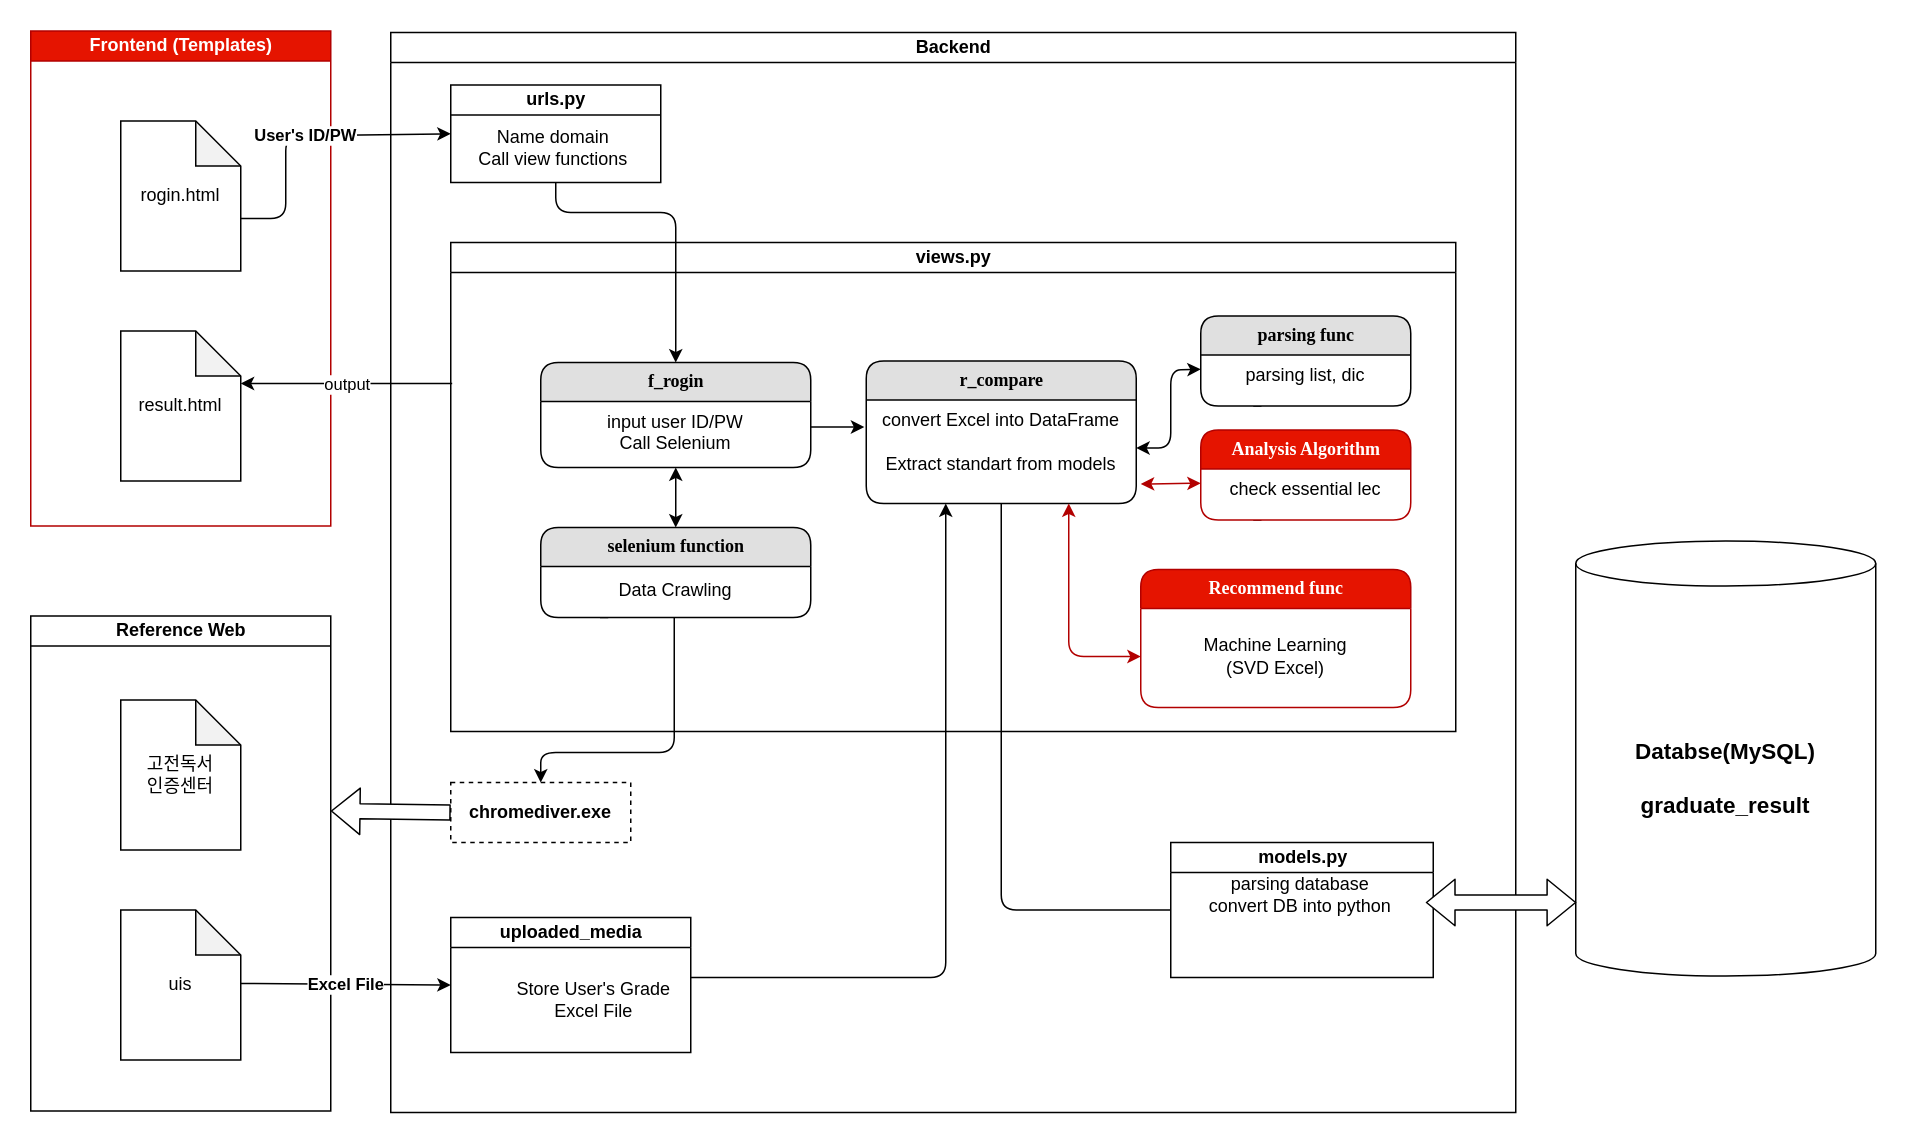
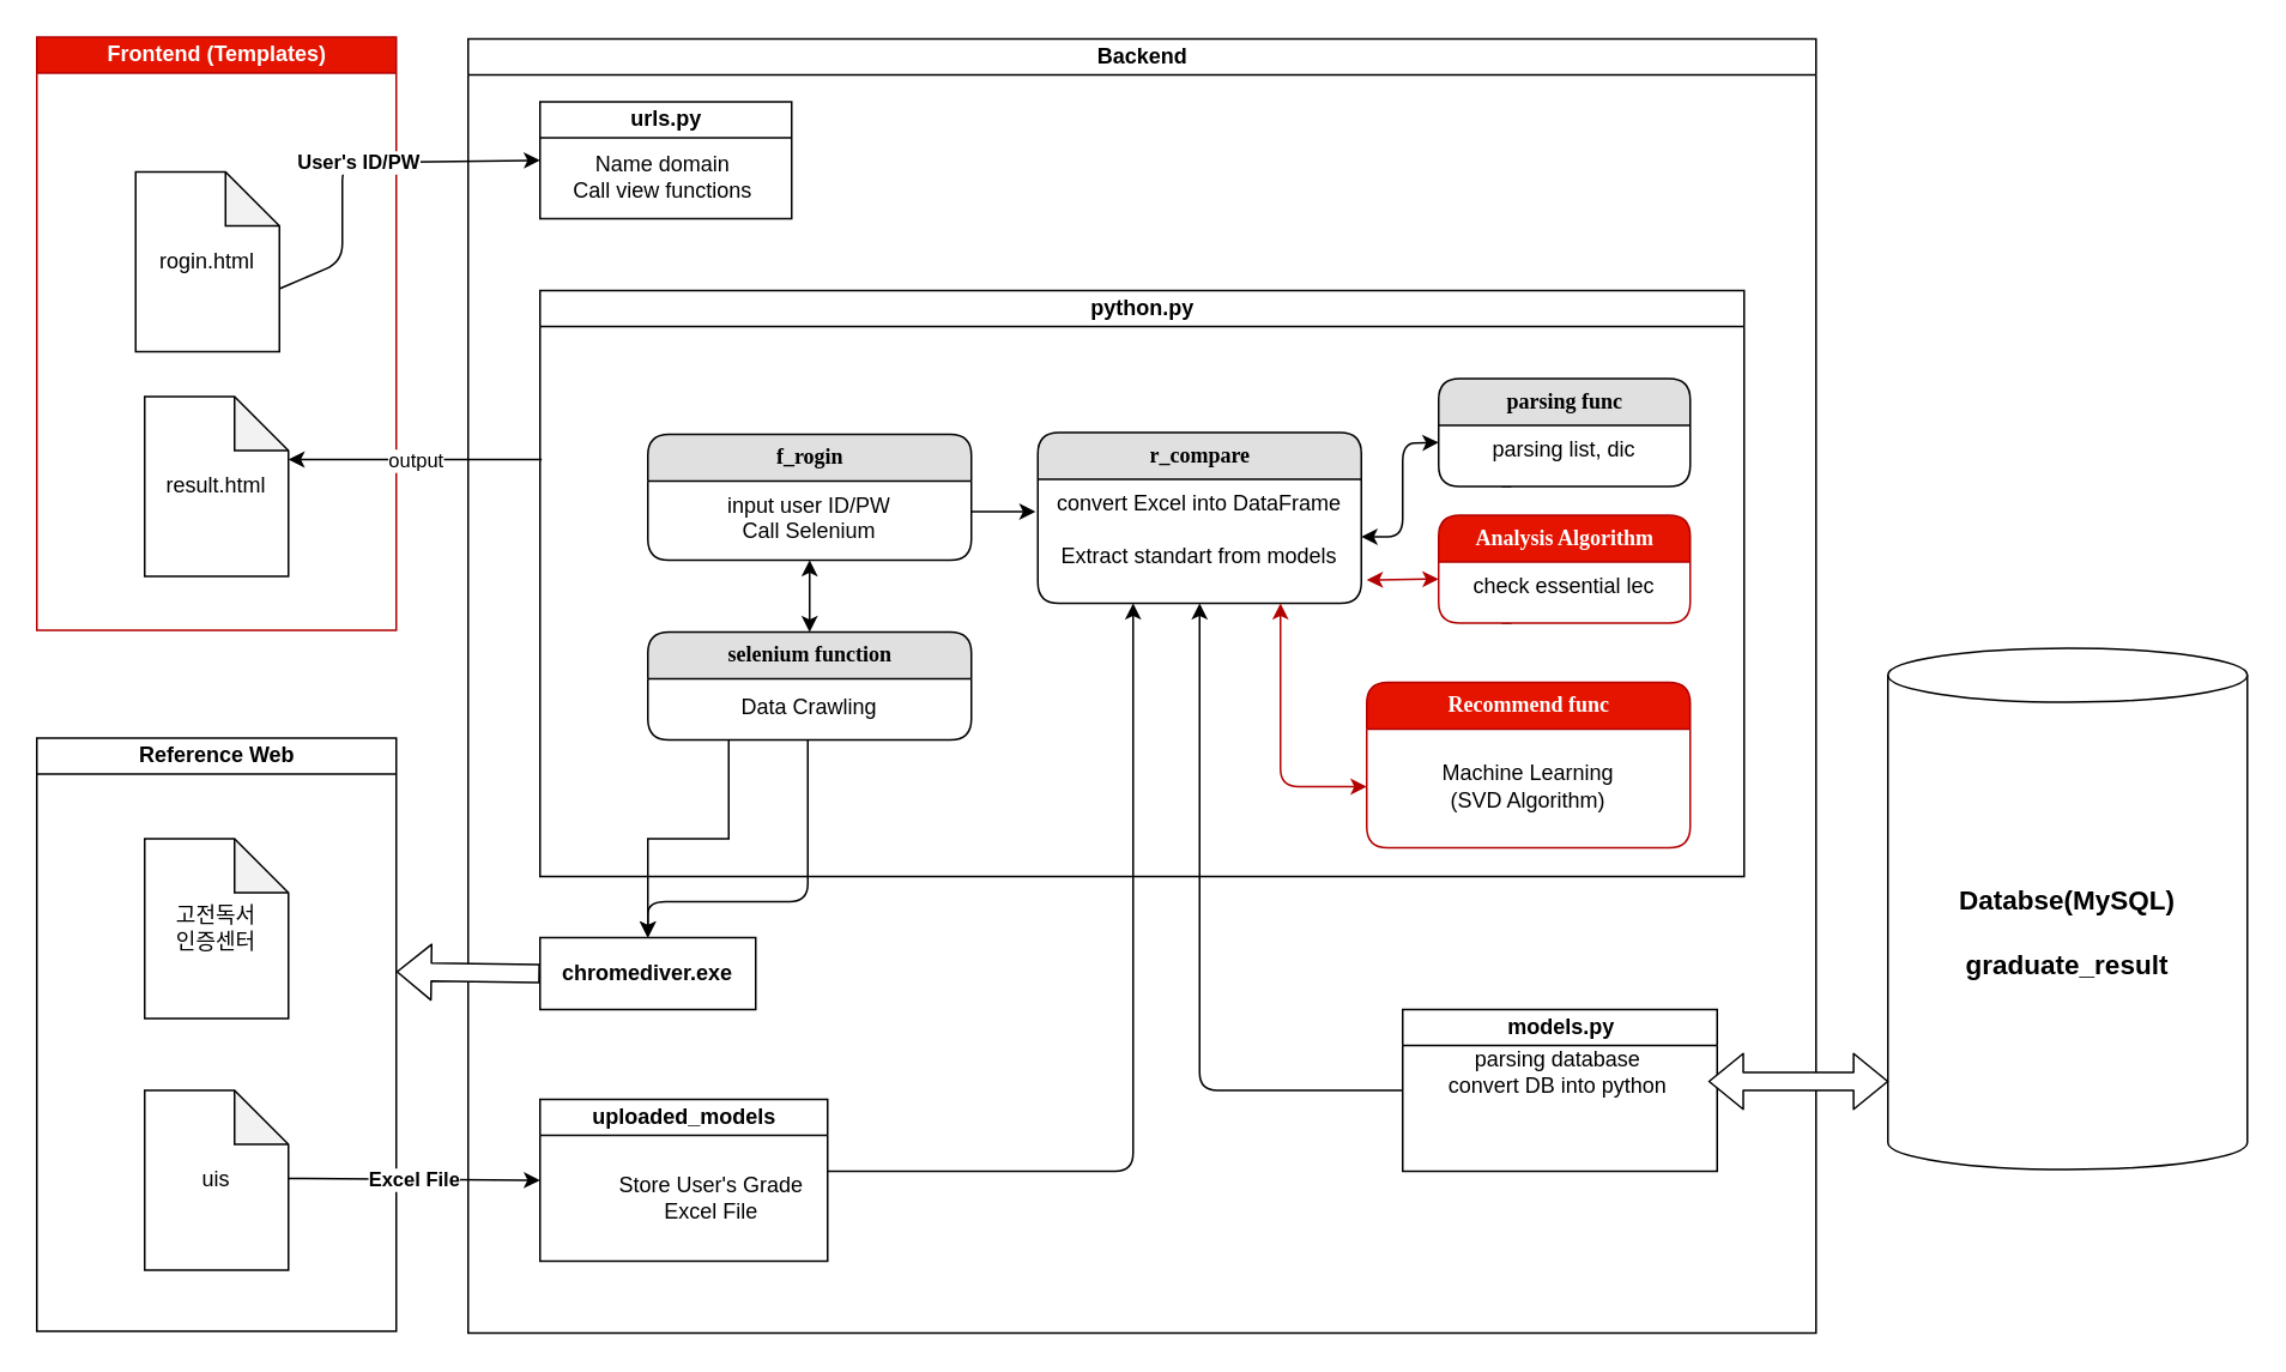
  <mxCell id="0" />
  <mxCell id="1" parent="0" />
  <mxCell id="2" value="Frontend (Templates)" style="swimlane;html=1;startSize=20;fillColor=#e51400;strokeColor=#B20000;fontColor=#ffffff;" parent="1" vertex="1"><mxGeometry x="20" y="20" width="200" height="330" as="geometry" /></mxCell>
- <mxCell id="3" value="rogin.html" style="shape=note;whiteSpace=wrap;html=1;backgroundOutline=1;darkOpacity=0.05;" parent="2" vertex="1"><mxGeometry x="60" y="60" width="80" height="100" as="geometry" /></mxCell>
+ <mxCell id="3" value="rogin.html" style="shape=note;whiteSpace=wrap;html=1;backgroundOutline=1;darkOpacity=0.05;" parent="2" vertex="1"><mxGeometry x="55" y="75" width="80" height="100" as="geometry" /></mxCell>
  <mxCell id="4" value="result.html" style="shape=note;whiteSpace=wrap;html=1;backgroundOutline=1;darkOpacity=0.05;" parent="2" vertex="1"><mxGeometry x="60" y="200" width="80" height="100" as="geometry" /></mxCell>
  <mxCell id="5" value="Backend" style="swimlane;html=1;startSize=20;" parent="1" vertex="1"><mxGeometry x="260" y="21" width="750" height="720" as="geometry" /></mxCell>
- <mxCell id="6" value="views.py" style="swimlane;html=1;startSize=20;" parent="5" vertex="1"><mxGeometry x="40" y="140" width="670" height="326" as="geometry" /></mxCell>
+ <mxCell id="6" value="python.py" style="swimlane;html=1;startSize=20;" parent="5" vertex="1"><mxGeometry x="40" y="140" width="670" height="326" as="geometry" /></mxCell>
  <mxCell id="7" value="&lt;b&gt;f_rogin&lt;/b&gt;" style="swimlane;html=1;fontStyle=0;childLayout=stackLayout;horizontal=1;startSize=26;fillColor=#e0e0e0;horizontalStack=0;resizeParent=1;resizeLast=0;collapsible=1;marginBottom=0;swimlaneFillColor=#ffffff;align=center;rounded=1;shadow=0;comic=0;labelBackgroundColor=none;strokeWidth=1;fontFamily=Verdana;fontSize=12" parent="6" vertex="1"><mxGeometry x="60" y="80" width="180" height="70" as="geometry" /></mxCell>
  <mxCell id="8" value="input user ID/PW&lt;br&gt;Call Selenium" style="text;html=1;strokeColor=none;fillColor=none;spacingLeft=4;spacingRight=4;whiteSpace=wrap;overflow=hidden;rotatable=0;points=[[0,0.5],[1,0.5]];portConstraint=eastwest;align=center;" parent="7" vertex="1"><mxGeometry y="26" width="180" height="34" as="geometry" /></mxCell>
  <mxCell id="9" value="" style="endArrow=classic;startArrow=classic;html=1;shadow=0;fillColor=#ffffff;exitX=0.5;exitY=1;exitDx=0;exitDy=0;entryX=0.5;entryY=0;entryDx=0;entryDy=0;" parent="6" source="7" target="12" edge="1"><mxGeometry width="50" height="50" relative="1" as="geometry"><mxPoint x="190" y="280" as="sourcePoint" /><mxPoint x="240" y="230" as="targetPoint" /></mxGeometry></mxCell>
  <mxCell id="10" value="" style="group" parent="6" vertex="1" connectable="0"><mxGeometry x="60" y="190" width="180" height="60" as="geometry" /></mxCell>
- <mxCell id="11" style="edgeStyle=orthogonalEdgeStyle;rounded=0;sketch=0;orthogonalLoop=1;jettySize=auto;html=1;exitX=0.25;exitY=1;exitDx=0;exitDy=0;entryX=0.222;entryY=1.158;entryDx=0;entryDy=0;entryPerimeter=0;shadow=0;fillColor=#ffffff;" parent="10" source="12" target="13" edge="1"><mxGeometry relative="1" as="geometry" /></mxCell>
+ <mxCell id="11" style="edgeStyle=orthogonalEdgeStyle;rounded=0;sketch=0;orthogonalLoop=1;jettySize=auto;html=1;exitX=0.25;exitY=1;exitDx=0;exitDy=0;shadow=0;fillColor=#ffffff;" parent="10" source="12" target="30" edge="1"><mxGeometry relative="1" as="geometry" /></mxCell>
  <mxCell id="12" value="&lt;b&gt;selenium function&lt;/b&gt;" style="swimlane;html=1;fontStyle=0;childLayout=stackLayout;horizontal=1;startSize=26;fillColor=#e0e0e0;horizontalStack=0;resizeParent=1;resizeLast=0;collapsible=1;marginBottom=0;swimlaneFillColor=#ffffff;align=center;rounded=1;shadow=0;comic=0;labelBackgroundColor=none;strokeWidth=1;fontFamily=Verdana;fontSize=12" parent="10" vertex="1"><mxGeometry width="180" height="60" as="geometry" /></mxCell>
  <mxCell id="13" value="Data Crawling" style="text;html=1;strokeColor=none;fillColor=none;spacingLeft=4;spacingRight=4;whiteSpace=wrap;overflow=hidden;rotatable=0;points=[[0,0.5],[1,0.5]];portConstraint=eastwest;align=center;" parent="10" vertex="1"><mxGeometry y="28" width="180" height="19" as="geometry" /></mxCell>
  <mxCell id="14" value="&lt;b&gt;r_compare&lt;/b&gt;" style="swimlane;html=1;fontStyle=0;childLayout=stackLayout;horizontal=1;startSize=26;fillColor=#e0e0e0;horizontalStack=0;resizeParent=1;resizeLast=0;collapsible=1;marginBottom=0;swimlaneFillColor=#ffffff;align=center;rounded=1;shadow=0;comic=0;labelBackgroundColor=none;strokeWidth=1;fontFamily=Verdana;fontSize=12" parent="6" vertex="1"><mxGeometry x="277" y="79" width="180" height="95" as="geometry" /></mxCell>
  <mxCell id="15" value="convert Excel into DataFrame&lt;br&gt;&lt;br&gt;Extract standart from models" style="text;html=1;strokeColor=none;fillColor=none;spacingLeft=4;spacingRight=4;whiteSpace=wrap;overflow=hidden;rotatable=0;points=[[0,0.5],[1,0.5]];portConstraint=eastwest;align=center;" parent="14" vertex="1"><mxGeometry y="26" width="180" height="64" as="geometry" /></mxCell>
  <mxCell id="16" value="" style="group" parent="6" vertex="1" connectable="0"><mxGeometry x="490" y="49" width="180" height="60" as="geometry" /></mxCell>
  <mxCell id="17" style="edgeStyle=orthogonalEdgeStyle;rounded=0;sketch=0;orthogonalLoop=1;jettySize=auto;html=1;exitX=0.25;exitY=1;exitDx=0;exitDy=0;entryX=0.222;entryY=1.158;entryDx=0;entryDy=0;entryPerimeter=0;shadow=0;fillColor=#ffffff;" parent="16" source="18" edge="1"><mxGeometry relative="1" as="geometry"><mxPoint x="49.96" y="50.002" as="targetPoint" /></mxGeometry></mxCell>
  <mxCell id="18" value="&lt;b&gt;parsing func&lt;/b&gt;" style="swimlane;html=1;fontStyle=0;childLayout=stackLayout;horizontal=1;startSize=26;fillColor=#e0e0e0;horizontalStack=0;resizeParent=1;resizeLast=0;collapsible=1;marginBottom=0;swimlaneFillColor=#ffffff;align=center;rounded=1;shadow=0;comic=0;labelBackgroundColor=none;strokeWidth=1;fontFamily=Verdana;fontSize=12" parent="16" vertex="1"><mxGeometry x="10" width="140" height="60" as="geometry" /></mxCell>
  <mxCell id="19" value="parsing list, dic" style="text;html=1;strokeColor=none;fillColor=none;spacingLeft=4;spacingRight=4;whiteSpace=wrap;overflow=hidden;rotatable=0;points=[[0,0.5],[1,0.5]];portConstraint=eastwest;align=center;" parent="18" vertex="1"><mxGeometry y="26" width="140" height="19" as="geometry" /></mxCell>
  <mxCell id="20" value="" style="group" parent="6" vertex="1" connectable="0"><mxGeometry x="490" y="124" width="180" height="60" as="geometry" /></mxCell>
  <mxCell id="21" style="edgeStyle=orthogonalEdgeStyle;rounded=0;sketch=0;orthogonalLoop=1;jettySize=auto;html=1;exitX=0.25;exitY=1;exitDx=0;exitDy=0;entryX=0.222;entryY=1.158;entryDx=0;entryDy=0;entryPerimeter=0;shadow=0;fillColor=#ffffff;" parent="20" source="22" edge="1"><mxGeometry relative="1" as="geometry"><mxPoint x="49.96" y="50.002" as="targetPoint" /></mxGeometry></mxCell>
  <mxCell id="22" value="&lt;b&gt;Analysis Algorithm&lt;/b&gt;" style="swimlane;html=1;fontStyle=0;childLayout=stackLayout;horizontal=1;startSize=26;fillColor=#e51400;horizontalStack=0;resizeParent=1;resizeLast=0;collapsible=1;marginBottom=0;swimlaneFillColor=#ffffff;align=center;rounded=1;shadow=0;comic=0;labelBackgroundColor=none;strokeWidth=1;fontFamily=Verdana;fontSize=12;strokeColor=#B20000;fontColor=#ffffff;" parent="20" vertex="1"><mxGeometry x="10" y="1" width="140" height="60" as="geometry" /></mxCell>
  <mxCell id="23" value="check essential lec" style="text;html=1;strokeColor=none;fillColor=none;spacingLeft=4;spacingRight=4;whiteSpace=wrap;overflow=hidden;rotatable=0;points=[[0,0.5],[1,0.5]];portConstraint=eastwest;align=center;" parent="22" vertex="1"><mxGeometry y="26" width="140" height="34" as="geometry" /></mxCell>
  <mxCell id="24" value="" style="endArrow=classic;startArrow=classic;html=1;shadow=0;fillColor=#e51400;entryX=0;entryY=0.5;entryDx=0;entryDy=0;strokeColor=#B20000;" parent="6" edge="1"><mxGeometry width="50" height="50" relative="1" as="geometry"><mxPoint x="460" y="161" as="sourcePoint" /><mxPoint x="500" y="160.5" as="targetPoint" /></mxGeometry></mxCell>
  <mxCell id="25" value="" style="endArrow=classic;startArrow=classic;html=1;shadow=0;fillColor=#ffffff;exitX=1;exitY=0.5;exitDx=0;exitDy=0;entryX=0;entryY=0.5;entryDx=0;entryDy=0;" parent="6" source="15" target="19" edge="1"><mxGeometry width="50" height="50" relative="1" as="geometry"><mxPoint x="260" y="154" as="sourcePoint" /><mxPoint x="310" y="104" as="targetPoint" /><Array as="points"><mxPoint x="480" y="137" /><mxPoint x="480" y="85" /></Array></mxGeometry></mxCell>
  <mxCell id="26" style="edgeStyle=orthogonalEdgeStyle;rounded=0;sketch=0;orthogonalLoop=1;jettySize=auto;html=1;exitX=1;exitY=0.5;exitDx=0;exitDy=0;entryX=-0.007;entryY=0.289;entryDx=0;entryDy=0;entryPerimeter=0;shadow=0;fillColor=#ffffff;" parent="6" source="8" target="15" edge="1"><mxGeometry relative="1" as="geometry" /></mxCell>
  <mxCell id="27" value="&lt;b&gt;Recommend func&lt;/b&gt;" style="swimlane;html=1;fontStyle=0;childLayout=stackLayout;horizontal=1;startSize=26;fillColor=#e51400;horizontalStack=0;resizeParent=1;resizeLast=0;collapsible=1;marginBottom=0;swimlaneFillColor=#ffffff;align=center;rounded=1;shadow=0;comic=0;labelBackgroundColor=none;strokeWidth=1;fontFamily=Verdana;fontSize=12;strokeColor=#B20000;fontColor=#ffffff;" parent="6" vertex="1"><mxGeometry x="460" y="218" width="180" height="92" as="geometry" /></mxCell>
- <mxCell id="28" value="Machine Learning&lt;br&gt;(SVD Excel)" style="text;html=1;strokeColor=none;fillColor=none;align=center;verticalAlign=middle;whiteSpace=wrap;rounded=0;" parent="27" vertex="1"><mxGeometry y="26" width="180" height="64" as="geometry" /></mxCell>
+ <mxCell id="28" value="Machine Learning&lt;br&gt;(SVD Algorithm)" style="text;html=1;strokeColor=none;fillColor=none;align=center;verticalAlign=middle;whiteSpace=wrap;rounded=0;" parent="27" vertex="1"><mxGeometry y="26" width="180" height="64" as="geometry" /></mxCell>
  <mxCell id="29" value="" style="endArrow=classic;startArrow=classic;html=1;shadow=0;fillColor=#e51400;entryX=0.75;entryY=1;entryDx=0;entryDy=0;exitX=0;exitY=0.5;exitDx=0;exitDy=0;strokeColor=#B20000;" parent="6" source="28" target="14" edge="1"><mxGeometry width="50" height="50" relative="1" as="geometry"><mxPoint x="260" y="239" as="sourcePoint" /><mxPoint x="310" y="189" as="targetPoint" /><Array as="points"><mxPoint x="412" y="276" /></Array></mxGeometry></mxCell>
- <mxCell id="30" value="&lt;b&gt;chromediver.exe&lt;/b&gt;" style="rounded=0;whiteSpace=wrap;html=1;dashed=1;" parent="5" vertex="1"><mxGeometry x="40" y="500" width="120" height="40" as="geometry" /></mxCell>
- <mxCell id="31" value="" style="endArrow=classic;html=1;exitX=0.5;exitY=1;exitDx=0;exitDy=0;entryX=0.5;entryY=0;entryDx=0;entryDy=0;" parent="5" source="32" target="7" edge="1"><mxGeometry width="50" height="50" relative="1" as="geometry"><mxPoint x="90" y="100.0" as="sourcePoint" /><mxPoint x="450" y="290" as="targetPoint" /><Array as="points"><mxPoint x="110" y="120" /><mxPoint x="190" y="120" /></Array></mxGeometry></mxCell>
+ <mxCell id="30" value="&lt;b&gt;chromediver.exe&lt;/b&gt;" style="rounded=0;whiteSpace=wrap;html=1;" parent="5" vertex="1"><mxGeometry x="40" y="500" width="120" height="40" as="geometry" /></mxCell>
  <mxCell id="32" value="urls.py" style="swimlane;html=1;startSize=20;" parent="5" vertex="1"><mxGeometry x="40" y="35" width="140" height="65" as="geometry" /></mxCell>
  <mxCell id="33" value="Name domain&lt;br&gt;Call view functions" style="text;html=1;align=center;verticalAlign=middle;resizable=0;points=[];autosize=1;" parent="32" vertex="1"><mxGeometry x="13" y="27" width="110" height="30" as="geometry" /></mxCell>
  <mxCell id="34" value="" style="endArrow=classic;html=1;entryX=0.5;entryY=0;entryDx=0;entryDy=0;" parent="5" target="30" edge="1"><mxGeometry width="50" height="50" relative="1" as="geometry"><mxPoint x="189" y="390" as="sourcePoint" /><mxPoint x="450" y="320" as="targetPoint" /><Array as="points"><mxPoint x="189" y="480" /><mxPoint x="100" y="480" /></Array></mxGeometry></mxCell>
- <mxCell id="35" value="uploaded_media" style="swimlane;html=1;startSize=20;" parent="5" vertex="1"><mxGeometry x="40" y="590" width="160" height="90" as="geometry" /></mxCell>
+ <mxCell id="35" value="uploaded_models" style="swimlane;html=1;startSize=20;" parent="5" vertex="1"><mxGeometry x="40" y="590" width="160" height="90" as="geometry" /></mxCell>
  <mxCell id="36" value="Store User's Grade&lt;br&gt;Excel File" style="text;html=1;align=center;verticalAlign=middle;resizable=0;points=[];autosize=1;" parent="35" vertex="1"><mxGeometry x="35" y="40" width="120" height="30" as="geometry" /></mxCell>
  <mxCell id="37" value="" style="endArrow=classic;html=1;shadow=0;fillColor=#ffffff;exitX=1;exitY=0.5;exitDx=0;exitDy=0;" parent="5" edge="1"><mxGeometry width="50" height="50" relative="1" as="geometry"><mxPoint x="200" y="630" as="sourcePoint" /><mxPoint x="370" y="314" as="targetPoint" /><Array as="points"><mxPoint x="370" y="630" /><mxPoint x="370" y="398" /></Array></mxGeometry></mxCell>
  <mxCell id="38" value="models.py" style="swimlane;html=1;startSize=20;" parent="5" vertex="1"><mxGeometry x="520" y="540" width="175" height="90" as="geometry" /></mxCell>
  <mxCell id="39" value="parsing database&lt;br&gt;convert DB into python" style="text;html=1;align=center;verticalAlign=middle;resizable=0;points=[];autosize=1;" parent="38" vertex="1"><mxGeometry x="16" y="20" width="140" height="30" as="geometry" /></mxCell>
- <mxCell id="40" value="" style="endArrow=none;html=1;shadow=0;fillColor=#ffffff;exitX=0;exitY=0.5;exitDx=0;exitDy=0;entryX=0.5;entryY=1;entryDx=0;entryDy=0;" parent="5" source="38" target="14" edge="1"><mxGeometry width="50" height="50" relative="1" as="geometry"><mxPoint x="510" y="600" as="sourcePoint" /><mxPoint x="430" y="460" as="targetPoint" /><Array as="points"><mxPoint x="407" y="585" /></Array></mxGeometry></mxCell>
+ <mxCell id="40" value="" style="endArrow=classic;html=1;shadow=0;fillColor=#ffffff;exitX=0;exitY=0.5;exitDx=0;exitDy=0;entryX=0.5;entryY=1;entryDx=0;entryDy=0;" parent="5" source="38" target="14" edge="1"><mxGeometry width="50" height="50" relative="1" as="geometry"><mxPoint x="510" y="600" as="sourcePoint" /><mxPoint x="430" y="460" as="targetPoint" /><Array as="points"><mxPoint x="407" y="585" /></Array></mxGeometry></mxCell>
  <mxCell id="41" value="&lt;b style=&quot;font-size: 15px&quot;&gt;Databse(MySQL)&lt;br&gt;&lt;br&gt;graduate_result&lt;/b&gt;" style="shape=cylinder3;whiteSpace=wrap;html=1;boundedLbl=1;backgroundOutline=1;size=15;" parent="1" vertex="1"><mxGeometry x="1050" y="360" width="200" height="290" as="geometry" /></mxCell>
  <mxCell id="42" value="Reference Web" style="swimlane;html=1;startSize=20;" parent="1" vertex="1"><mxGeometry x="20" y="410" width="200" height="330" as="geometry" /></mxCell>
  <mxCell id="43" value="고전독서&lt;br&gt;인증센터" style="shape=note;whiteSpace=wrap;html=1;backgroundOutline=1;darkOpacity=0.05;" parent="42" vertex="1"><mxGeometry x="60" y="56" width="80" height="100" as="geometry" /></mxCell>
  <mxCell id="44" value="uis" style="shape=note;whiteSpace=wrap;html=1;backgroundOutline=1;darkOpacity=0.05;" parent="42" vertex="1"><mxGeometry x="60" y="196" width="80" height="100" as="geometry" /></mxCell>
  <mxCell id="45" value="" style="endArrow=classic;html=1;entryX=0;entryY=0.5;entryDx=0;entryDy=0;" parent="1" target="35" edge="1"><mxGeometry relative="1" as="geometry"><mxPoint x="160" y="655" as="sourcePoint" /><mxPoint x="290" y="672" as="targetPoint" /></mxGeometry></mxCell>
  <mxCell id="46" value="Excel File" style="edgeLabel;resizable=0;html=1;align=center;verticalAlign=middle;fontStyle=1" parent="45" connectable="0" vertex="1"><mxGeometry relative="1" as="geometry" /></mxCell>
  <mxCell id="47" value="" style="shape=flexArrow;endArrow=classic;html=1;exitX=0;exitY=0.5;exitDx=0;exitDy=0;shadow=0;sketch=0;fillColor=#ffffff;" parent="1" source="30" edge="1"><mxGeometry width="50" height="50" relative="1" as="geometry"><mxPoint x="660" y="630" as="sourcePoint" /><mxPoint x="220" y="540" as="targetPoint" /></mxGeometry></mxCell>
  <mxCell id="48" value="" style="endArrow=classic;html=1;shadow=0;fillColor=#ffffff;exitX=0;exitY=0;exitDx=80;exitDy=65;exitPerimeter=0;entryX=0;entryY=0.5;entryDx=0;entryDy=0;" parent="1" source="3" target="32" edge="1"><mxGeometry relative="1" as="geometry"><mxPoint x="470" y="180" as="sourcePoint" /><mxPoint x="570" y="180" as="targetPoint" /><Array as="points"><mxPoint x="190" y="145" /><mxPoint x="190" y="90" /></Array></mxGeometry></mxCell>
  <mxCell id="49" value="User's ID/PW" style="edgeLabel;resizable=0;html=1;align=center;verticalAlign=middle;fontStyle=1" parent="48" connectable="0" vertex="1"><mxGeometry relative="1" as="geometry" /></mxCell>
  <mxCell id="50" value="" style="shape=flexArrow;endArrow=classic;startArrow=classic;html=1;shadow=0;fillColor=#ffffff;entryX=0.002;entryY=0.831;entryDx=0;entryDy=0;entryPerimeter=0;" parent="1" target="41" edge="1"><mxGeometry width="50" height="50" relative="1" as="geometry"><mxPoint x="950" y="601" as="sourcePoint" /><mxPoint x="390" y="320" as="targetPoint" /></mxGeometry></mxCell>
  <mxCell id="51" value="" style="endArrow=classic;html=1;shadow=0;fillColor=#ffffff;entryX=0.988;entryY=0.52;entryDx=0;entryDy=0;entryPerimeter=0;" parent="1" edge="1"><mxGeometry relative="1" as="geometry"><mxPoint x="300.96" y="255" as="sourcePoint" /><mxPoint x="160" y="255" as="targetPoint" /></mxGeometry></mxCell>
  <mxCell id="52" value="output" style="edgeLabel;resizable=0;html=1;align=center;verticalAlign=middle;" parent="51" connectable="0" vertex="1"><mxGeometry relative="1" as="geometry" /></mxCell>
